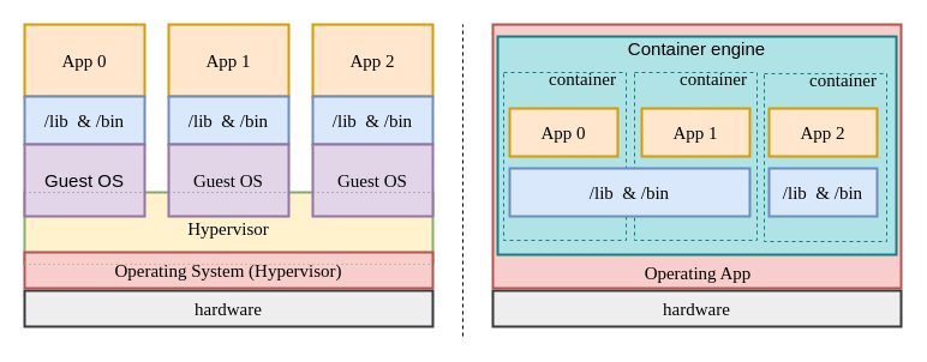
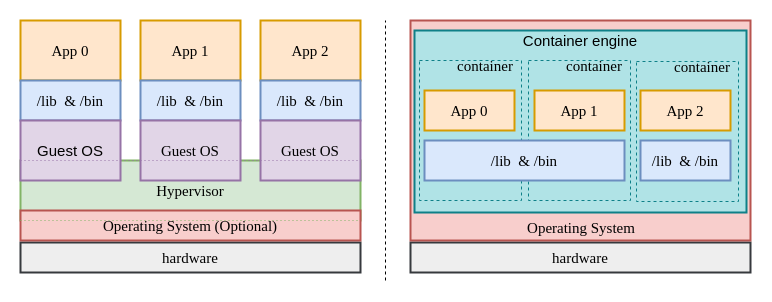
  <mxCell id="0" />
  <mxCell id="1" parent="0" />
  <mxCell id="2" value="&lt;span style=&quot;font-size: 15px;&quot;&gt;App 0&lt;/span&gt;" style="rounded=0;whiteSpace=wrap;html=1;fillColor=#ffe6cc;strokeColor=#d79b00;strokeWidth=2;fontFamily=newcomputermodern;" parent="1" vertex="1"><mxGeometry x="20" y="20" width="100" height="60" as="geometry" /></mxCell>
  <mxCell id="3" value="&lt;span style=&quot;font-size: 15px;&quot;&gt;App 1&lt;/span&gt;" style="rounded=0;whiteSpace=wrap;html=1;fillColor=#ffe6cc;strokeColor=#d79b00;strokeWidth=2;fontFamily=newcomputermodern;" parent="1" vertex="1"><mxGeometry x="140" y="20" width="100" height="60" as="geometry" /></mxCell>
  <mxCell id="4" value="&lt;span style=&quot;font-size: 15px;&quot;&gt;App 2&lt;/span&gt;" style="rounded=0;whiteSpace=wrap;html=1;fillColor=#ffe6cc;strokeColor=#d79b00;strokeWidth=2;fontFamily=newcomputermodern;" parent="1" vertex="1"><mxGeometry x="260" y="20" width="100" height="60" as="geometry" /></mxCell>
  <mxCell id="5" value="&lt;span style=&quot;font-size: 15px;&quot;&gt;/lib&amp;nbsp; &amp;amp; /bin&lt;/span&gt;" style="rounded=0;whiteSpace=wrap;html=1;fillColor=#dae8fc;strokeColor=#6c8ebf;strokeWidth=2;fontFamily=newcomputermodern;" parent="1" vertex="1"><mxGeometry x="140" y="80" width="100" height="40" as="geometry" /></mxCell>
  <mxCell id="6" value="&lt;span style=&quot;font-size: 15px;&quot;&gt;/lib&amp;nbsp; &amp;amp; /bin&lt;/span&gt;" style="rounded=0;whiteSpace=wrap;html=1;fillColor=#dae8fc;strokeColor=#6c8ebf;strokeWidth=2;fontFamily=newcomputermodern;" parent="1" vertex="1"><mxGeometry x="260" y="80" width="100" height="40" as="geometry" /></mxCell>
  <mxCell id="7" value="&lt;span style=&quot;font-size: 15px;&quot;&gt;/lib&amp;nbsp; &amp;amp; /bin&lt;/span&gt;" style="rounded=0;whiteSpace=wrap;html=1;fillColor=#dae8fc;strokeColor=#6c8ebf;strokeWidth=2;fontFamily=newcomputermodern;" parent="1" vertex="1"><mxGeometry x="20" y="80" width="100" height="40" as="geometry" /></mxCell>
  <mxCell id="8" value="" style="endArrow=none;html=1;rounded=0;strokeWidth=1;dashed=1;" parent="1" edge="1"><mxGeometry width="50" height="50" relative="1" as="geometry"><mxPoint x="385" y="280" as="sourcePoint" /><mxPoint x="385" y="20" as="targetPoint" /></mxGeometry></mxCell>
  <mxCell id="9" value="&lt;font style=&quot;font-size: 15px;&quot;&gt;hardware&lt;/font&gt;" style="rounded=0;whiteSpace=wrap;html=1;fillColor=#eeeeee;strokeColor=#36393d;strokeWidth=2;fontFamily=newcomputermodern;" parent="1" vertex="1"><mxGeometry x="20" y="242" width="340" height="30" as="geometry" /></mxCell>
- <mxCell id="10" value="&lt;span style=&quot;font-size: 15px;&quot;&gt;Hypervisor&lt;br&gt;&lt;/span&gt;" style="rounded=0;whiteSpace=wrap;html=1;fillColor=#fff2cc;strokeColor=#82b366;strokeWidth=2;fontFamily=newcomputermodern;" parent="1" vertex="1"><mxGeometry x="20" y="160" width="340" height="60" as="geometry" /></mxCell>
- <mxCell id="11" value="&lt;span style=&quot;font-size: 15px;&quot;&gt;Operating System (Hypervisor)&lt;/span&gt;" style="rounded=0;whiteSpace=wrap;html=1;fillColor=#f8cecc;strokeColor=#b85450;strokeWidth=2;gradientColor=none;fontFamily=newcomputermodern;" parent="1" vertex="1"><mxGeometry x="20" y="210" width="340" height="30" as="geometry" /></mxCell>
+ <mxCell id="10" value="&lt;span style=&quot;font-size: 15px;&quot;&gt;Hypervisor&lt;br&gt;&lt;/span&gt;" style="rounded=0;whiteSpace=wrap;html=1;fillColor=#d5e8d4;strokeColor=#82b366;strokeWidth=2;fontFamily=newcomputermodern;" parent="1" vertex="1"><mxGeometry x="20" y="160" width="340" height="60" as="geometry" /></mxCell>
+ <mxCell id="11" value="&lt;span style=&quot;font-size: 15px;&quot;&gt;Operating System (Optional)&lt;/span&gt;" style="rounded=0;whiteSpace=wrap;html=1;fillColor=#f8cecc;strokeColor=#b85450;strokeWidth=2;gradientColor=none;fontFamily=newcomputermodern;" parent="1" vertex="1"><mxGeometry x="20" y="210" width="340" height="30" as="geometry" /></mxCell>
  <mxCell id="12" value="&lt;span style=&quot;font-size: 15px;&quot;&gt;Guest OS&lt;/span&gt;" style="rounded=0;whiteSpace=wrap;html=1;fillColor=#e1d5e7;strokeColor=#9673a6;strokeWidth=2;" parent="1" vertex="1"><mxGeometry x="20" y="120" width="100" height="60" as="geometry" /></mxCell>
  <mxCell id="13" value="&lt;span style=&quot;font-size: 15px;&quot;&gt;Guest OS&lt;/span&gt;" style="rounded=0;whiteSpace=wrap;html=1;fillColor=#e1d5e7;strokeColor=#9673a6;strokeWidth=2;fontFamily=newcomputermodern;" parent="1" vertex="1"><mxGeometry x="140" y="120" width="100" height="60" as="geometry" /></mxCell>
  <mxCell id="14" value="&lt;span style=&quot;font-size: 15px;&quot;&gt;Guest OS&lt;/span&gt;" style="rounded=0;whiteSpace=wrap;html=1;fillColor=#e1d5e7;strokeColor=#9673a6;strokeWidth=2;fontFamily=newcomputermodern;" parent="1" vertex="1"><mxGeometry x="260" y="120" width="100" height="60" as="geometry" /></mxCell>
  <mxCell id="15" value="" style="endArrow=none;dashed=1;html=1;dashPattern=1 3;strokeWidth=1;rounded=0;fillColor=#e1d5e7;strokeColor=#9673a6;fontFamily=newcomputermodern;" parent="1" edge="1"><mxGeometry width="50" height="50" relative="1" as="geometry"><mxPoint x="20" y="160" as="sourcePoint" /><mxPoint x="360" y="160" as="targetPoint" /></mxGeometry></mxCell>
  <mxCell id="16" value="" style="endArrow=none;dashed=1;html=1;dashPattern=1 3;strokeWidth=1;rounded=0;fillColor=#d5e8d4;strokeColor=#82b366;" parent="1" edge="1"><mxGeometry width="50" height="50" relative="1" as="geometry"><mxPoint x="20" y="220" as="sourcePoint" /><mxPoint x="360" y="220" as="targetPoint" /></mxGeometry></mxCell>
  <mxCell id="17" value="&lt;font style=&quot;font-size: 15px;&quot;&gt;hardware&lt;/font&gt;" style="rounded=0;whiteSpace=wrap;html=1;fillColor=#eeeeee;strokeColor=#36393d;strokeWidth=2;fontFamily=newcomputermodern;" parent="1" vertex="1"><mxGeometry x="410" y="242" width="340" height="30" as="geometry" /></mxCell>
  <mxCell id="18" value="&lt;div&gt;&lt;span style=&quot;font-size: 15px;&quot;&gt;&lt;br&gt;&lt;/span&gt;&lt;/div&gt;&lt;span style=&quot;font-size: 15px;&quot;&gt;&lt;div&gt;&lt;span style=&quot;font-size: 15px;&quot;&gt;&lt;br&gt;&lt;/span&gt;&lt;/div&gt;&lt;div&gt;&lt;span style=&quot;font-size: 15px;&quot;&gt;&lt;br&gt;&lt;/span&gt;&lt;/div&gt;&lt;div&gt;&lt;span style=&quot;font-size: 15px;&quot;&gt;&lt;br&gt;&lt;/span&gt;&lt;/div&gt;&lt;div&gt;&lt;span style=&quot;font-size: 15px;&quot;&gt;&lt;br&gt;&lt;/span&gt;&lt;/div&gt;&lt;div&gt;&lt;span style=&quot;font-size: 15px;&quot;&gt;&lt;br&gt;&lt;/span&gt;&lt;/div&gt;&lt;div&gt;&lt;span style=&quot;font-size: 15px;&quot;&gt;&lt;br&gt;&lt;/span&gt;&lt;/div&gt;&lt;div&gt;&lt;span style=&quot;font-size: 15px;&quot;&gt;&lt;br&gt;&lt;/span&gt;&lt;/div&gt;&lt;div&gt;&lt;span style=&quot;font-size: 15px;&quot;&gt;&lt;br&gt;&lt;/span&gt;&lt;/div&gt;&lt;div&gt;&lt;span style=&quot;font-size: 15px;&quot;&gt;&lt;br&gt;&lt;/span&gt;&lt;/div&gt;&lt;br&gt;&lt;/span&gt;" style="rounded=0;whiteSpace=wrap;html=1;fillColor=#f8cecc;strokeColor=#b85450;strokeWidth=2;gradientColor=none;fontFamily=newcomputermodern;" parent="1" vertex="1"><mxGeometry x="410" y="20" width="340" height="220" as="geometry" /></mxCell>
  <mxCell id="19" value="&lt;font style=&quot;font-size: 15px;&quot;&gt;Container engine&lt;br&gt;&lt;br&gt;&lt;br&gt;&lt;br&gt;&lt;br&gt;&lt;br&gt;&lt;br&gt;&lt;br&gt;&lt;br&gt;&lt;br&gt;&lt;/font&gt;" style="rounded=0;whiteSpace=wrap;html=1;fillColor=#b0e3e6;strokeColor=#0e8088;strokeWidth=2;" parent="1" vertex="1"><mxGeometry x="414" y="30" width="332" height="182" as="geometry" /></mxCell>
  <mxCell id="20" value="&lt;span style=&quot;font-size: 15px;&quot;&gt;/lib&amp;nbsp; &amp;amp; /bin&lt;/span&gt;" style="rounded=0;whiteSpace=wrap;html=1;fillColor=#dae8fc;strokeColor=#6c8ebf;strokeWidth=2;fontFamily=newcomputermodern;" parent="1" vertex="1"><mxGeometry x="640" y="140" width="90" height="40" as="geometry" /></mxCell>
  <mxCell id="21" value="&lt;span style=&quot;font-size: 15px;&quot;&gt;App 0&lt;/span&gt;" style="rounded=0;whiteSpace=wrap;html=1;fillColor=#ffe6cc;strokeColor=#d79b00;strokeWidth=2;fontFamily=newcomputermodern;" parent="1" vertex="1"><mxGeometry x="424" y="90" width="90" height="40" as="geometry" /></mxCell>
  <mxCell id="22" value="&lt;span style=&quot;font-size: 15px;&quot;&gt;App 1&lt;/span&gt;" style="rounded=0;whiteSpace=wrap;html=1;fillColor=#ffe6cc;strokeColor=#d79b00;strokeWidth=2;fontFamily=newcomputermodern;" parent="1" vertex="1"><mxGeometry x="534" y="90" width="90" height="40" as="geometry" /></mxCell>
  <mxCell id="23" value="&lt;span style=&quot;font-size: 15px;&quot;&gt;App 2&lt;/span&gt;" style="rounded=0;whiteSpace=wrap;html=1;fillColor=#ffe6cc;strokeColor=#d79b00;strokeWidth=2;fontFamily=newcomputermodern;" parent="1" vertex="1"><mxGeometry x="640" y="90" width="90" height="40" as="geometry" /></mxCell>
  <mxCell id="24" value="&lt;font&gt;&lt;font style=&quot;font-size: 15px;&quot;&gt;&amp;nbsp; &amp;nbsp; &amp;nbsp; &amp;nbsp; container&lt;/font&gt;&lt;br&gt;&lt;br&gt;&lt;br&gt;&lt;br&gt;&lt;br&gt;&lt;br&gt;&lt;br&gt;&lt;br&gt;&lt;br&gt;&lt;br&gt;&lt;/font&gt;" style="rounded=0;whiteSpace=wrap;html=1;fillColor=none;strokeColor=#0E8088;dashed=1;fontFamily=newcomputermodern;fontColor=#000000;" parent="1" vertex="1"><mxGeometry x="419" y="60" width="102" height="140" as="geometry" /></mxCell>
  <mxCell id="25" value="&lt;font&gt;&lt;font style=&quot;font-size: 15px;&quot;&gt;&amp;nbsp; &amp;nbsp; &amp;nbsp; &amp;nbsp; container&lt;/font&gt;&lt;br&gt;&lt;br&gt;&lt;br&gt;&lt;br&gt;&lt;br&gt;&lt;br&gt;&lt;br&gt;&lt;br&gt;&lt;br&gt;&lt;br&gt;&lt;/font&gt;" style="rounded=0;whiteSpace=wrap;html=1;fillColor=none;strokeColor=#0E8088;dashed=1;fontFamily=newcomputermodern;fontColor=#000000;" parent="1" vertex="1"><mxGeometry x="528" y="60" width="102" height="140" as="geometry" /></mxCell>
  <mxCell id="26" value="&lt;span style=&quot;font-size: 15px;&quot;&gt;/lib&amp;nbsp; &amp;amp; /bin&lt;/span&gt;" style="rounded=0;whiteSpace=wrap;html=1;fillColor=#dae8fc;strokeColor=#6c8ebf;strokeWidth=2;fontFamily=newcomputermodern;" parent="1" vertex="1"><mxGeometry x="424" y="140" width="200" height="40" as="geometry" /></mxCell>
  <mxCell id="27" value="&lt;font&gt;&lt;font style=&quot;font-size: 15px;&quot;&gt;&amp;nbsp; &amp;nbsp; &amp;nbsp; &amp;nbsp; container&lt;/font&gt;&lt;br&gt;&lt;br&gt;&lt;br&gt;&lt;br&gt;&lt;br&gt;&lt;br&gt;&lt;br&gt;&lt;br&gt;&lt;br&gt;&lt;br&gt;&lt;/font&gt;" style="rounded=0;whiteSpace=wrap;html=1;fillColor=none;strokeColor=#0E8088;dashed=1;fontFamily=newcomputermodern;fontColor=#000000;" parent="1" vertex="1"><mxGeometry x="636" y="61" width="102" height="140" as="geometry" /></mxCell>
- <mxCell id="28" value="&lt;span style=&quot;font-size: 15px;&quot;&gt;&lt;font face=&quot;newcomputermodern&quot;&gt;Operating App&lt;/font&gt;&lt;/span&gt;" style="text;html=1;align=center;verticalAlign=middle;whiteSpace=wrap;rounded=0;" parent="1" vertex="1"><mxGeometry x="521" y="212" width="120" height="30" as="geometry" /></mxCell>
+ <mxCell id="28" value="&lt;span style=&quot;font-size: 15px;&quot;&gt;&lt;font face=&quot;newcomputermodern&quot;&gt;Operating System&lt;/font&gt;&lt;/span&gt;" style="text;html=1;align=center;verticalAlign=middle;whiteSpace=wrap;rounded=0;" parent="1" vertex="1"><mxGeometry x="521" y="212" width="120" height="30" as="geometry" /></mxCell>
